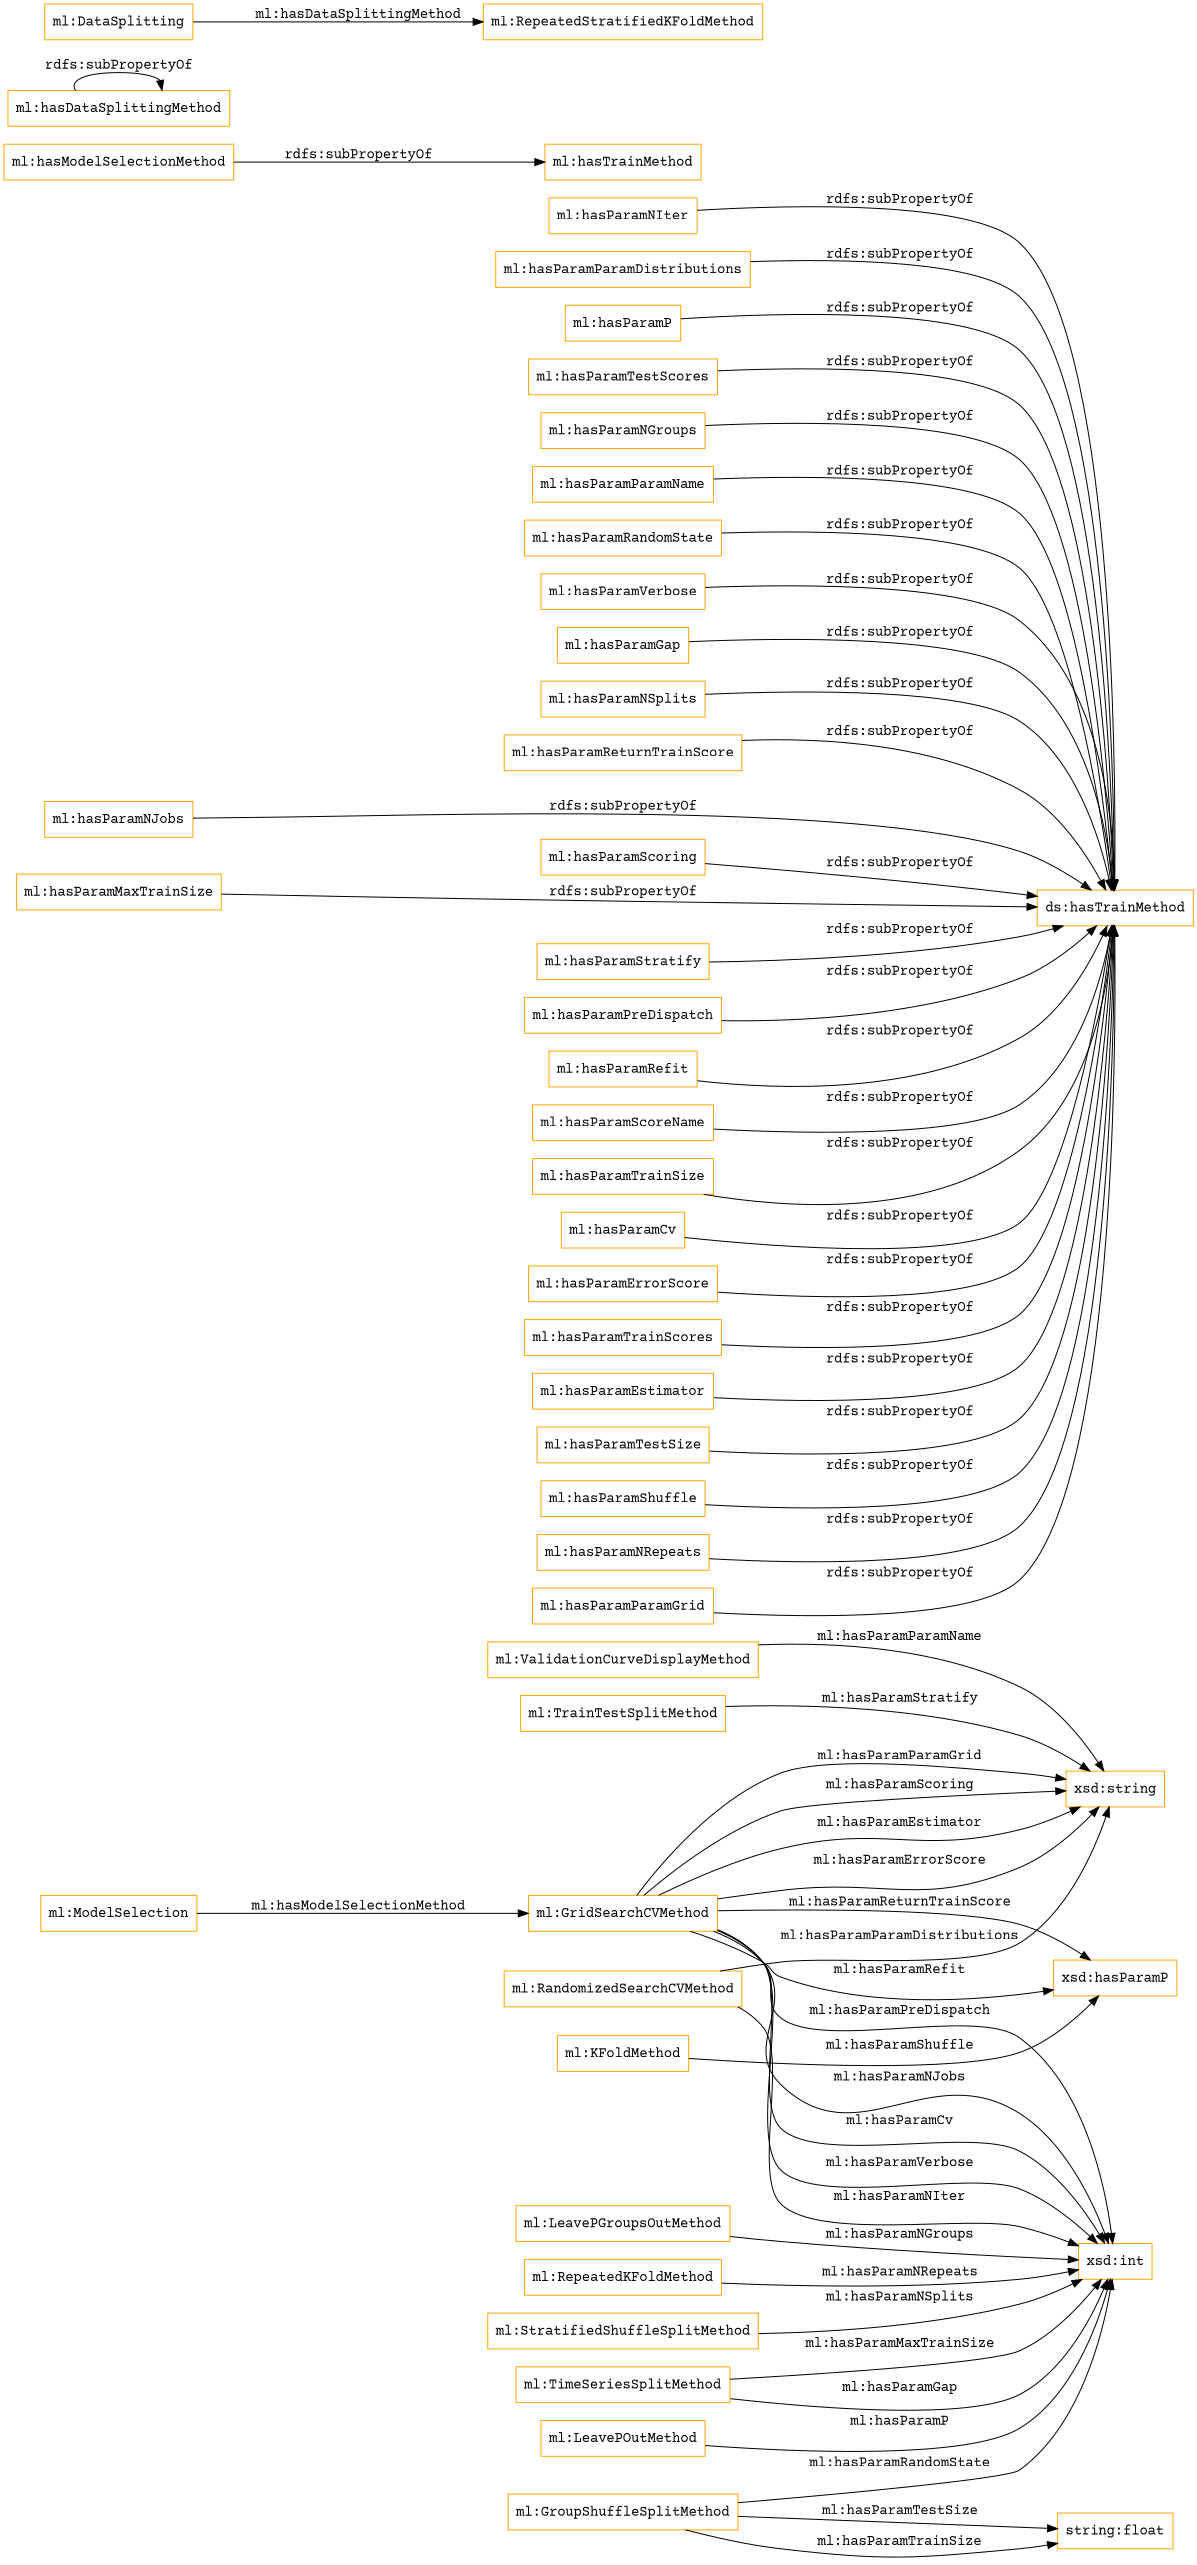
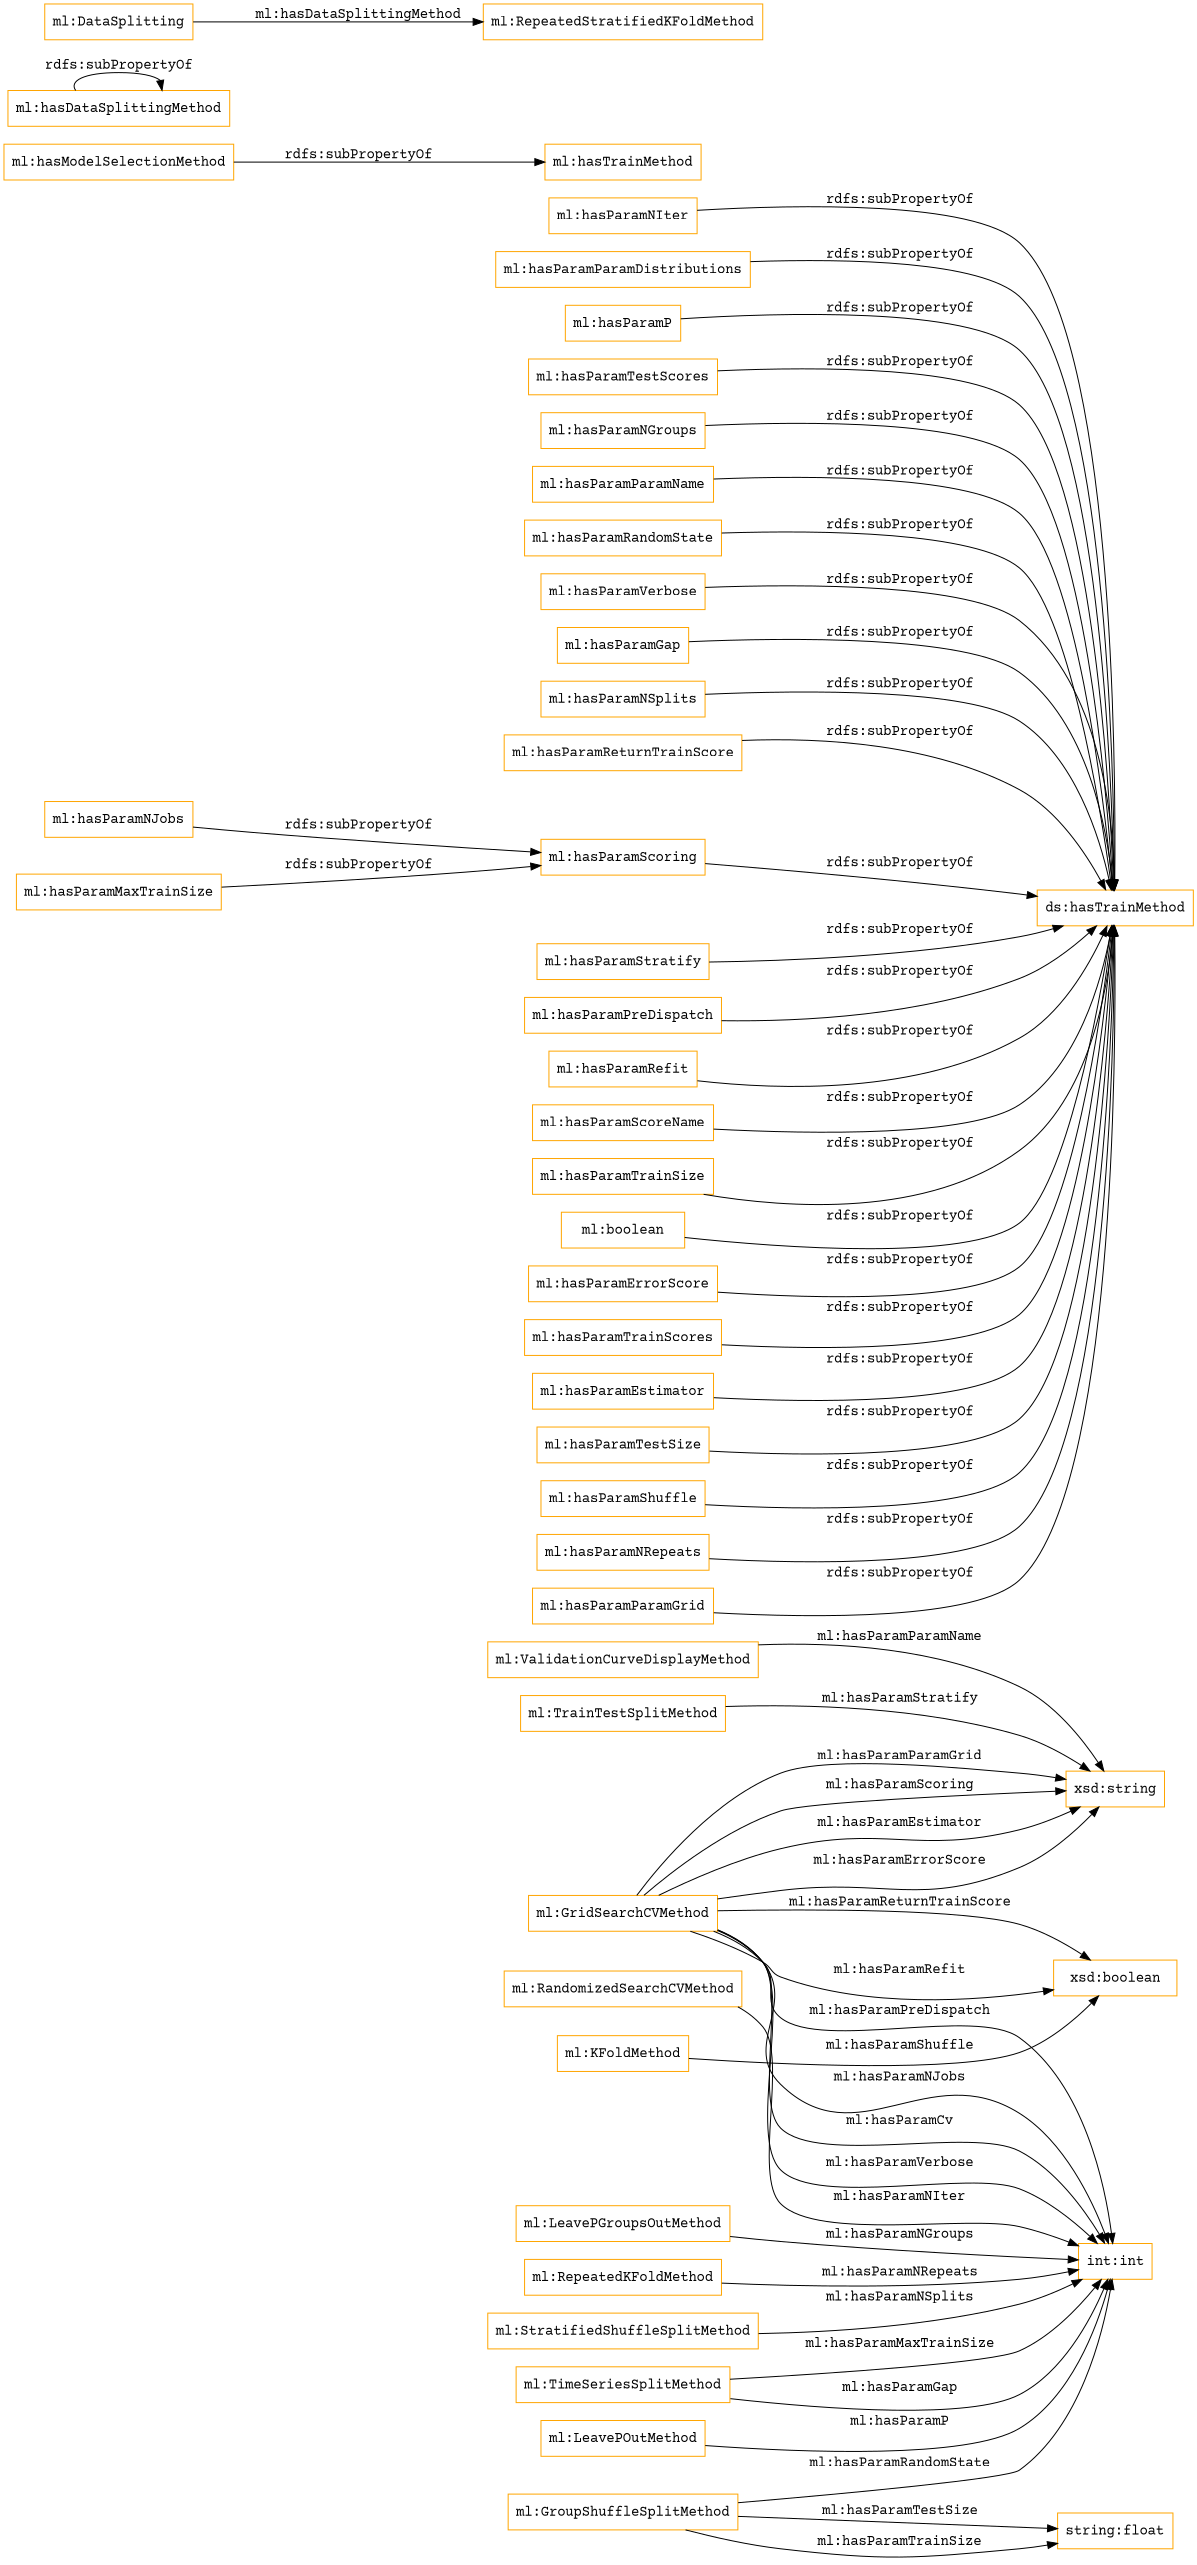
  digraph {
    fontname="Courier Prime"
    rankdir=LR
    node [color=orange fontname="Courier Prime" shape=rectangle]
    edge [fontname="Courier Prime"]
    "ml:RandomizedSearchCVMethod"
-   "xsd:int"
+   "xsd:int" [label="int:int"]
    "xsd:string"
    "ml:GridSearchCVMethod"
-   "xsd:boolean" [label="xsd:hasParamP"]
+   "xsd:boolean"
    "ml:ValidationCurveDisplayMethod"
    "ml:StratifiedShuffleSplitMethod"
    "ml:TimeSeriesSplitMethod"
    "ml:TrainTestSplitMethod"
    "ml:LeavePOutMethod"
    "ml:LeavePGroupsOutMethod"
    "ml:GroupShuffleSplitMethod"
    n13 [label="string:float"]
    "ml:RepeatedKFoldMethod"
    "ml:KFoldMethod"
    n16 [label="ds:hasTrainMethod"]
    "ml:hasParamNIter"
    "ml:hasParamParamDistributions"
    "ml:hasParamP"
    "ml:hasParamTestScores"
    "ml:hasParamNGroups"
    "ml:hasModelSelectionMethod"
    "ml:hasTrainMethod"
    "ml:hasParamParamName"
    "ml:hasParamRandomState"
    "ml:hasParamVerbose"
    "ml:hasParamGap"
    "ml:hasParamNSplits"
    "ml:hasParamReturnTrainScore"
    "ml:hasParamNJobs"
    "ml:hasParamScoring"
    "ml:hasParamStratify"
    "ml:hasParamPreDispatch"
    "ml:hasParamRefit"
    "ml:hasParamScoreName"
    "ml:hasDataSplittingMethod"
    "ml:hasParamTrainSize"
-   "ml:hasParamCv"
+   "ml:hasParamCv" [label="ml:boolean"]
    "ml:hasParamErrorScore"
    "ml:hasParamTrainScores"
    "ml:hasParamEstimator"
    "ml:hasParamMaxTrainSize"
    "ml:hasParamTestSize"
    "ml:hasParamShuffle"
    "ml:hasParamNRepeats"
    "ml:hasParamParamGrid"
    "ml:DataSplitting"
    "ml:RepeatedStratifiedKFoldMethod"
-   "ml:ModelSelection"
    "ml:RandomizedSearchCVMethod" -> "xsd:int" [label="ml:hasParamNIter"]
-   "ml:RandomizedSearchCVMethod" -> "xsd:string" [label="ml:hasParamParamDistributions"]
    "ml:GridSearchCVMethod" -> "xsd:int" [label="ml:hasParamCv"]
    "ml:GridSearchCVMethod" -> "xsd:int" [label="ml:hasParamVerbose"]
    "ml:GridSearchCVMethod" -> "xsd:int" [label="ml:hasParamPreDispatch"]
    "ml:GridSearchCVMethod" -> "xsd:int" [label="ml:hasParamNJobs"]
    "ml:GridSearchCVMethod" -> "xsd:string" [label="ml:hasParamParamGrid"]
    "ml:GridSearchCVMethod" -> "xsd:string" [label="ml:hasParamScoring"]
    "ml:GridSearchCVMethod" -> "xsd:string" [label="ml:hasParamEstimator"]
    "ml:GridSearchCVMethod" -> "xsd:string" [label="ml:hasParamErrorScore"]
    "ml:GridSearchCVMethod" -> "xsd:boolean" [label="ml:hasParamRefit"]
    "ml:GridSearchCVMethod" -> "xsd:boolean" [label="ml:hasParamReturnTrainScore"]
    "ml:ValidationCurveDisplayMethod" -> "xsd:string" [label="ml:hasParamParamName"]
    "ml:StratifiedShuffleSplitMethod" -> "xsd:int" [label="ml:hasParamNSplits"]
    "ml:TimeSeriesSplitMethod" -> "xsd:int" [label="ml:hasParamMaxTrainSize"]
    "ml:TimeSeriesSplitMethod" -> "xsd:int" [label="ml:hasParamGap"]
    "ml:TrainTestSplitMethod" -> "xsd:string" [label="ml:hasParamStratify"]
    "ml:LeavePOutMethod" -> "xsd:int" [label="ml:hasParamP"]
    "ml:LeavePGroupsOutMethod" -> "xsd:int" [label="ml:hasParamNGroups"]
    "ml:GroupShuffleSplitMethod" -> "xsd:int" [label="ml:hasParamRandomState"]
    "ml:GroupShuffleSplitMethod" -> n13 [label="ml:hasParamTrainSize"]
    "ml:GroupShuffleSplitMethod" -> n13 [label="ml:hasParamTestSize"]
    "ml:RepeatedKFoldMethod" -> "xsd:int" [label="ml:hasParamNRepeats"]
    "ml:KFoldMethod" -> "xsd:boolean" [label="ml:hasParamShuffle"]
    "ml:hasParamNIter" -> n16 [label="rdfs:subPropertyOf"]
    "ml:hasParamParamDistributions" -> n16 [label="rdfs:subPropertyOf"]
    "ml:hasParamP" -> n16 [label="rdfs:subPropertyOf"]
    "ml:hasParamTestScores" -> n16 [label="rdfs:subPropertyOf"]
    "ml:hasParamNGroups" -> n16 [label="rdfs:subPropertyOf"]
    "ml:hasModelSelectionMethod" -> "ml:hasTrainMethod" [label="rdfs:subPropertyOf"]
    "ml:hasParamParamName" -> n16 [label="rdfs:subPropertyOf"]
    "ml:hasParamRandomState" -> n16 [label="rdfs:subPropertyOf"]
    "ml:hasParamVerbose" -> n16 [label="rdfs:subPropertyOf"]
    "ml:hasParamGap" -> n16 [label="rdfs:subPropertyOf"]
    "ml:hasParamNSplits" -> n16 [label="rdfs:subPropertyOf"]
    "ml:hasParamReturnTrainScore" -> n16 [label="rdfs:subPropertyOf"]
-   "ml:hasParamNJobs" -> n16 [label="rdfs:subPropertyOf"]
+   "ml:hasParamNJobs" -> "ml:hasParamScoring" [label="rdfs:subPropertyOf"]
    "ml:hasParamScoring" -> n16 [label="rdfs:subPropertyOf"]
    "ml:hasParamStratify" -> n16 [label="rdfs:subPropertyOf"]
    "ml:hasParamPreDispatch" -> n16 [label="rdfs:subPropertyOf"]
    "ml:hasParamRefit" -> n16 [label="rdfs:subPropertyOf"]
    "ml:hasParamScoreName" -> n16 [label="rdfs:subPropertyOf"]
    "ml:hasDataSplittingMethod" -> "ml:hasDataSplittingMethod" [label="rdfs:subPropertyOf"]
    "ml:hasParamTrainSize" -> n16 [label="rdfs:subPropertyOf"]
    "ml:hasParamCv" -> n16 [label="rdfs:subPropertyOf"]
    "ml:hasParamErrorScore" -> n16 [label="rdfs:subPropertyOf"]
    "ml:hasParamTrainScores" -> n16 [label="rdfs:subPropertyOf"]
    "ml:hasParamEstimator" -> n16 [label="rdfs:subPropertyOf"]
-   "ml:hasParamMaxTrainSize" -> n16 [label="rdfs:subPropertyOf"]
+   "ml:hasParamMaxTrainSize" -> "ml:hasParamScoring" [label="rdfs:subPropertyOf"]
    "ml:hasParamTestSize" -> n16 [label="rdfs:subPropertyOf"]
    "ml:hasParamShuffle" -> n16 [label="rdfs:subPropertyOf"]
    "ml:hasParamNRepeats" -> n16 [label="rdfs:subPropertyOf"]
    "ml:hasParamParamGrid" -> n16 [label="rdfs:subPropertyOf"]
    "ml:DataSplitting" -> "ml:RepeatedStratifiedKFoldMethod" [label="ml:hasDataSplittingMethod"]
-   "ml:ModelSelection" -> "ml:GridSearchCVMethod" [label="ml:hasModelSelectionMethod"]
  }
